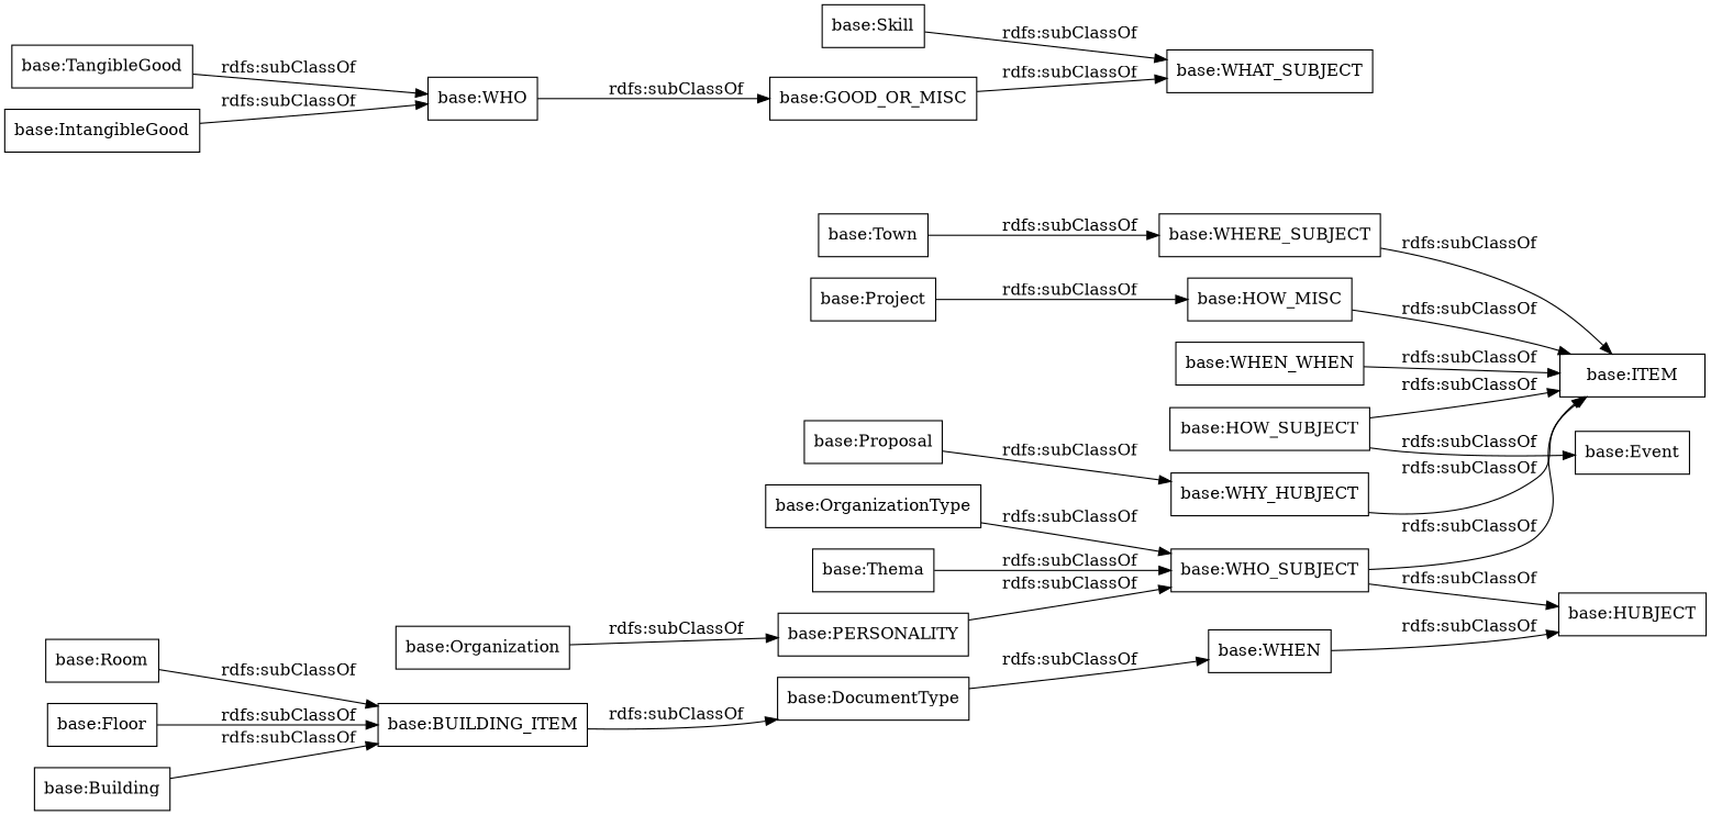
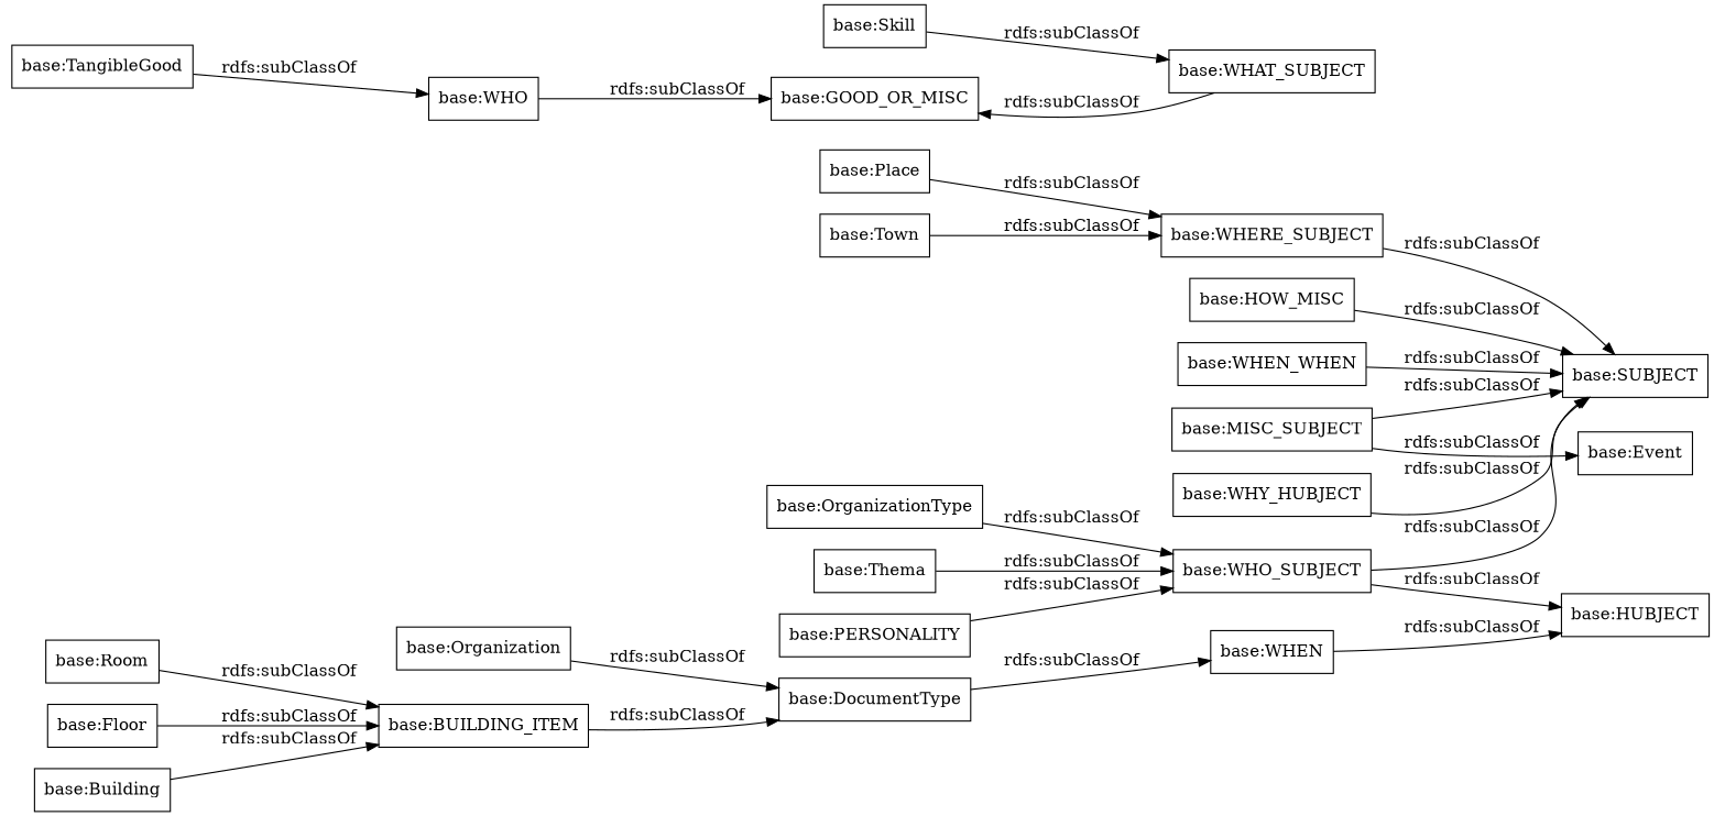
  digraph {
    rankdir=LR
    node [color=black shape=rectangle]
    "base:OrganizationType"
    "base:WHO_SUBJECT"
-   "base:SUBJECT" [label="base:ITEM"]
+   "base:SUBJECT"
    "base:HUBJECT"
    n5 [label="base:WHO"]
    "base:TangibleGood"
    n7 [label="base:GOOD_OR_MISC"]
    "base:Room"
    "base:BUILDING_ITEM"
    "base:DocumentType"
    "base:WHERE_SUBJECT"
    n12 [label="base:HOW_MISC"]
-   "base:Project"
    "base:Floor"
    "base:Town"
    n16 [label="base:WHEN"]
    "base:Thema"
-   "base:IntangibleGood"
    "base:Building"
    "base:Organization"
    "base:PERSONALITY"
-   "base:MISC_SUBJECT" [label="base:HOW_SUBJECT"]
+   "base:MISC_SUBJECT"
    "base:Event"
+   "base:Place"
    "base:WHAT_SUBJECT"
    n26 [label="base:WHEN_WHEN"]
    "base:Skill"
    n28 [label="base:WHY_HUBJECT"]
-   "base:Proposal"
    "base:OrganizationType" -> "base:WHO_SUBJECT" [label="rdfs:subClassOf"]
    "base:WHO_SUBJECT" -> "base:SUBJECT" [label="rdfs:subClassOf"]
    "base:WHO_SUBJECT" -> "base:HUBJECT" [label="rdfs:subClassOf"]
    n5 -> n7 [label="rdfs:subClassOf"]
    "base:TangibleGood" -> n5 [label="rdfs:subClassOf"]
-   n7 -> "base:WHAT_SUBJECT" [label="rdfs:subClassOf"]
+   "base:WHAT_SUBJECT" -> n7 [label="rdfs:subClassOf"]
    "base:Room" -> "base:BUILDING_ITEM" [label="rdfs:subClassOf"]
    "base:BUILDING_ITEM" -> "base:DocumentType" [label="rdfs:subClassOf"]
    "base:DocumentType" -> n16 [label="rdfs:subClassOf"]
    "base:WHERE_SUBJECT" -> "base:SUBJECT" [label="rdfs:subClassOf"]
    n12 -> "base:SUBJECT" [label="rdfs:subClassOf"]
-   "base:Project" -> n12 [label="rdfs:subClassOf"]
    "base:Floor" -> "base:BUILDING_ITEM" [label="rdfs:subClassOf"]
    "base:Town" -> "base:WHERE_SUBJECT" [label="rdfs:subClassOf"]
    n16 -> "base:HUBJECT" [label="rdfs:subClassOf"]
    "base:Thema" -> "base:WHO_SUBJECT" [label="rdfs:subClassOf"]
-   "base:IntangibleGood" -> n5 [label="rdfs:subClassOf"]
    "base:Building" -> "base:BUILDING_ITEM" [label="rdfs:subClassOf"]
-   "base:Organization" -> "base:PERSONALITY" [label="rdfs:subClassOf"]
+   "base:Organization" -> "base:DocumentType" [label="rdfs:subClassOf"]
    "base:PERSONALITY" -> "base:WHO_SUBJECT" [label="rdfs:subClassOf"]
    "base:MISC_SUBJECT" -> "base:SUBJECT" [label="rdfs:subClassOf"]
    "base:MISC_SUBJECT" -> "base:Event" [label="rdfs:subClassOf"]
+   "base:Place" -> "base:WHERE_SUBJECT" [label="rdfs:subClassOf"]
    n26 -> "base:SUBJECT" [label="rdfs:subClassOf"]
    "base:Skill" -> "base:WHAT_SUBJECT" [label="rdfs:subClassOf"]
    n28 -> "base:SUBJECT" [label="rdfs:subClassOf"]
-   "base:Proposal" -> n28 [label="rdfs:subClassOf"]
  }
